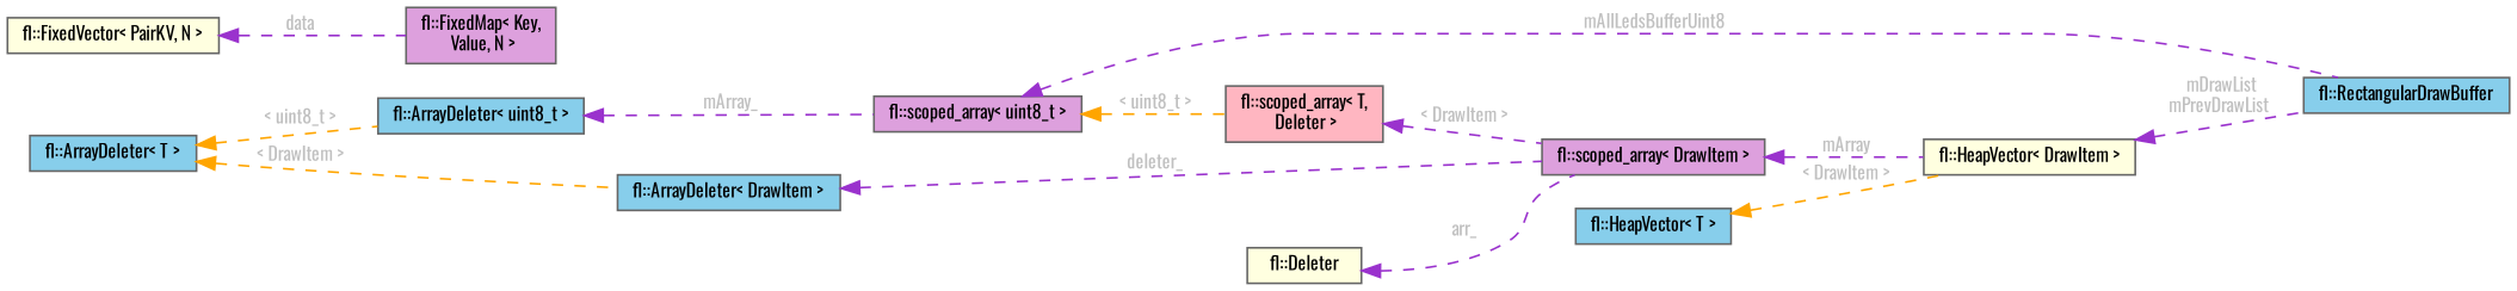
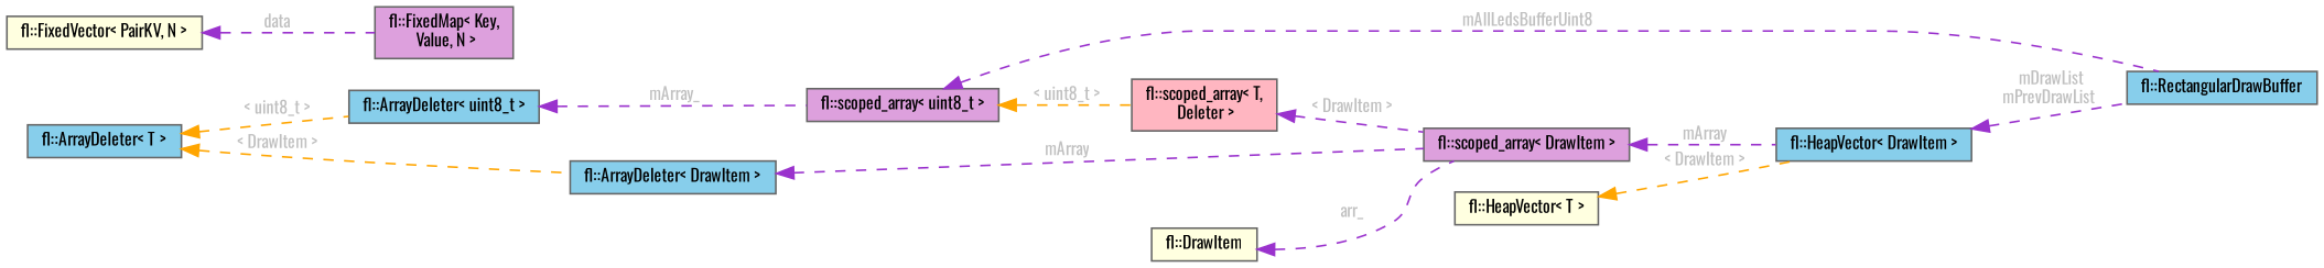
  digraph {
    fontname=Oswald
    rankdir=LR
    node [color=gray40 fillcolor=skyblue fontname=Oswald fontsize=10 shape=box style=filled]
    edge [color=darkorchid3 dir=back fontcolor=grey fontname=Oswald fontsize=10 labelfontname=Helvetica labelfontsize=10 style=dashed]
    n1 [fontcolor=black height=0.2 label="fl::RectangularDrawBuffer" width=0.4]
    n2 [fillcolor=plum height=0.2 label="fl::scoped_array\< uint8_t \>" width=0.4]
    n3 [fillcolor=lightpink height=0.2 label="fl::scoped_array\< T,\l Deleter \>" width=0.4]
    n4 [height=0.2 label="fl::ArrayDeleter\< uint8_t \>" width=0.4]
    n5 [height=0.2 label="fl::ArrayDeleter\< T \>" width=0.4]
    n6 [height=0.2 label="fl::ArrayDeleter\< DrawItem \>" width=0.4]
    n7 [fillcolor=plum height=0.2 label="fl::scoped_array\< DrawItem \>" width=0.4]
-   n8 [fillcolor=lightyellow height=0.2 label="fl::HeapVector\< DrawItem \>" width=0.4]
+   n8 [height=0.2 label="fl::HeapVector\< DrawItem \>" width=0.4]
    n9 [fillcolor=lightyellow height=0.2 label="fl::FixedVector\< PairKV, N \>" width=0.4]
    n10 [fillcolor=plum height=0.2 label="fl::FixedMap\< Key,\l Value, N \>" width=0.4]
-   n11 [fillcolor=lightyellow height=0.2 label="fl::Deleter" width=0.4]
-   n12 [height=0.2 label="fl::HeapVector\< T \>" width=0.4]
+   n11 [fillcolor=lightyellow height=0.2 label="fl::DrawItem" width=0.4]
+   n12 [fillcolor=lightyellow height=0.2 label="fl::HeapVector\< T \>" width=0.4]
    n2 -> n1 [label=" mAllLedsBufferUint8"]
    n2 -> n3 [color=orange label=" \< uint8_t \>"]
    n3 -> n7 [label=" \< DrawItem \>"]
    n4 -> n2 [label=" mArray_"]
    n5 -> n4 [color=orange label=" \< uint8_t \>"]
    n5 -> n6 [color=orange label=" \< DrawItem \>"]
-   n6 -> n7 [label=" deleter_"]
+   n6 -> n7 [label=" mArray"]
    n7 -> n8 [label=" mArray"]
    n8 -> n1 [label=" mDrawList\nmPrevDrawList"]
    n9 -> n10 [label=" data"]
    n11 -> n7 [label=" arr_"]
    n12 -> n8 [color=orange label=" \< DrawItem \>"]
  }
